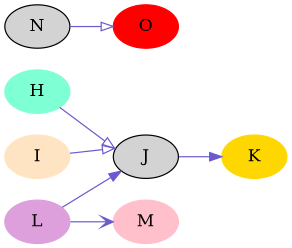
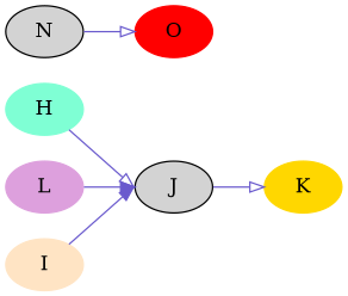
  digraph {
    rankdir=LR
    node [shape=oval style=filled]
    edge [arrowhead=onormal color=slateblue]
    H [color=aquamarine]
    J
    K [color=gold]
    L [color=plum]
-   M [color=pink]
    O [color=red]
    N
    I [color=bisque]
    H -> J [samehead=1]
-   J -> K [arrowhead=normal sametail=1]
+   J -> K [sametail=1]
    L -> J [arrowhead=normal sametail=1]
-   L -> M [arrowhead=vee]
    N -> O
-   I -> J [samehead=1]
+   I -> J [arrowhead=normal samehead=1]
  }
